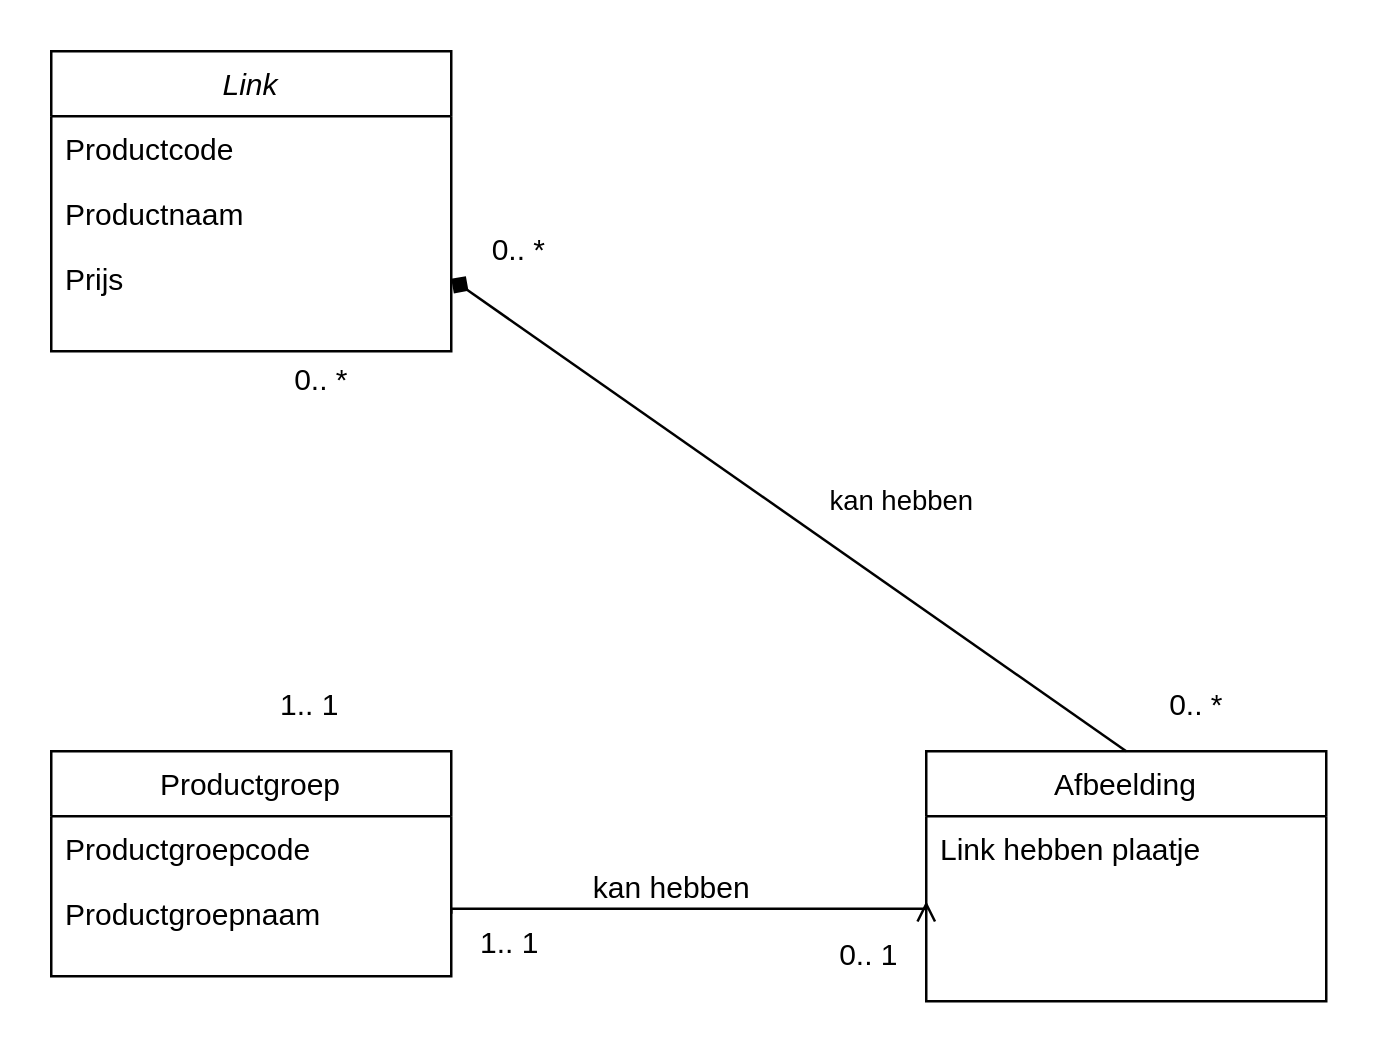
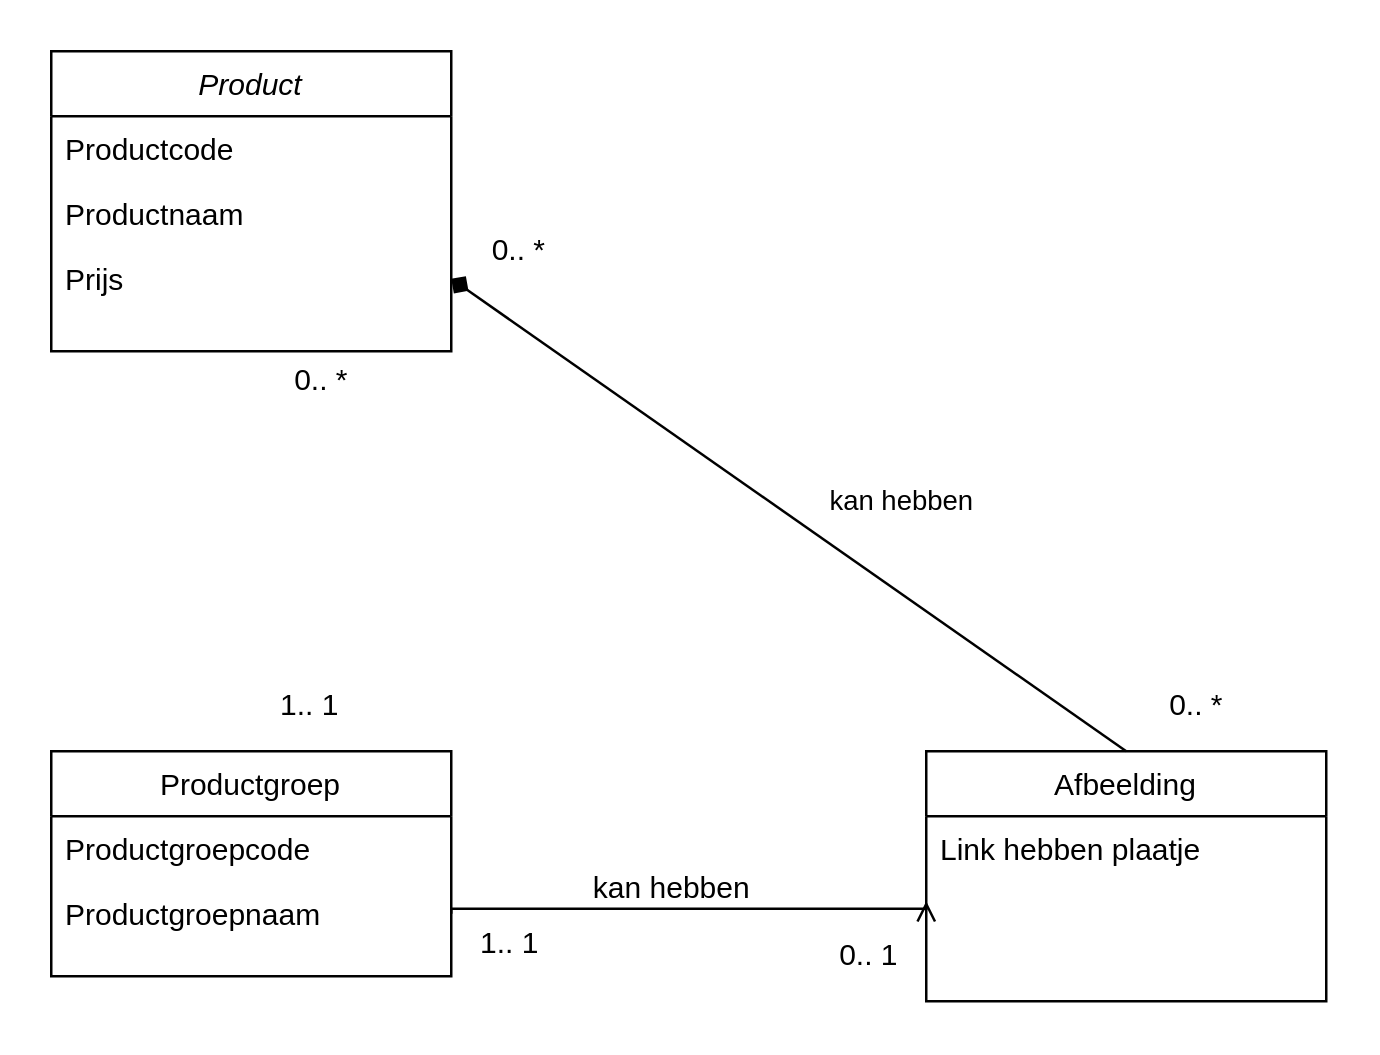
  <mxCell id="0" />
  <mxCell id="1" parent="0" />
- <mxCell id="2" value="Link" style="swimlane;fontStyle=2;align=center;verticalAlign=top;childLayout=stackLayout;horizontal=1;startSize=26;horizontalStack=0;resizeParent=1;resizeLast=0;collapsible=1;marginBottom=0;rounded=0;shadow=0;strokeWidth=1;" vertex="1" parent="1"><mxGeometry x="20" y="20" width="160" height="120" as="geometry"><mxRectangle x="230" y="140" width="160" height="26" as="alternateBounds" /></mxGeometry></mxCell>
+ <mxCell id="2" value="Product" style="swimlane;fontStyle=2;align=center;verticalAlign=top;childLayout=stackLayout;horizontal=1;startSize=26;horizontalStack=0;resizeParent=1;resizeLast=0;collapsible=1;marginBottom=0;rounded=0;shadow=0;strokeWidth=1;" vertex="1" parent="1"><mxGeometry x="20" y="20" width="160" height="120" as="geometry"><mxRectangle x="230" y="140" width="160" height="26" as="alternateBounds" /></mxGeometry></mxCell>
  <mxCell id="3" value="Productcode" style="text;align=left;verticalAlign=top;spacingLeft=4;spacingRight=4;overflow=hidden;rotatable=0;points=[[0,0.5],[1,0.5]];portConstraint=eastwest;" vertex="1" parent="2"><mxGeometry y="26" width="160" height="26" as="geometry" /></mxCell>
  <mxCell id="4" value="Productnaam" style="text;align=left;verticalAlign=top;spacingLeft=4;spacingRight=4;overflow=hidden;rotatable=0;points=[[0,0.5],[1,0.5]];portConstraint=eastwest;rounded=0;shadow=0;html=0;" vertex="1" parent="2"><mxGeometry y="52" width="160" height="26" as="geometry" /></mxCell>
  <mxCell id="5" value="Prijs" style="text;align=left;verticalAlign=top;spacingLeft=4;spacingRight=4;overflow=hidden;rotatable=0;points=[[0,0.5],[1,0.5]];portConstraint=eastwest;rounded=0;shadow=0;html=0;" vertex="1" parent="2"><mxGeometry y="78" width="160" height="26" as="geometry" /></mxCell>
  <mxCell id="6" value="Productgroep" style="swimlane;fontStyle=0;align=center;verticalAlign=top;childLayout=stackLayout;horizontal=1;startSize=26;horizontalStack=0;resizeParent=1;resizeLast=0;collapsible=1;marginBottom=0;rounded=0;shadow=0;strokeWidth=1;" vertex="1" parent="1"><mxGeometry x="20" y="300" width="160" height="90" as="geometry"><mxRectangle x="130" y="380" width="160" height="26" as="alternateBounds" /></mxGeometry></mxCell>
  <mxCell id="7" value="Productgroepcode" style="text;align=left;verticalAlign=top;spacingLeft=4;spacingRight=4;overflow=hidden;rotatable=0;points=[[0,0.5],[1,0.5]];portConstraint=eastwest;" vertex="1" parent="6"><mxGeometry y="26" width="160" height="26" as="geometry" /></mxCell>
  <mxCell id="8" value="Productgroepnaam" style="text;align=left;verticalAlign=top;spacingLeft=4;spacingRight=4;overflow=hidden;rotatable=0;points=[[0,0.5],[1,0.5]];portConstraint=eastwest;rounded=0;shadow=0;html=0;" vertex="1" parent="6"><mxGeometry y="52" width="160" height="26" as="geometry" /></mxCell>
  <mxCell id="9" value="Afbeelding" style="swimlane;fontStyle=0;align=center;verticalAlign=top;childLayout=stackLayout;horizontal=1;startSize=26;horizontalStack=0;resizeParent=1;resizeLast=0;collapsible=1;marginBottom=0;rounded=0;shadow=0;strokeWidth=1;" vertex="1" parent="1"><mxGeometry x="370" y="300" width="160" height="100" as="geometry"><mxRectangle x="550" y="140" width="160" height="26" as="alternateBounds" /></mxGeometry></mxCell>
  <mxCell id="10" value="Link hebben plaatje" style="text;align=left;verticalAlign=top;spacingLeft=4;spacingRight=4;overflow=hidden;rotatable=0;points=[[0,0.5],[1,0.5]];portConstraint=eastwest;" vertex="1" parent="9"><mxGeometry y="26" width="160" height="26" as="geometry" /></mxCell>
  <mxCell id="11" value="" style="endArrow=open;shadow=0;strokeWidth=1;rounded=0;endFill=1;edgeStyle=elbowEdgeStyle;elbow=vertical;exitX=1;exitY=0.5;exitDx=0;exitDy=0;" edge="1" parent="1" source="8"><mxGeometry x="0.5" y="41" relative="1" as="geometry"><mxPoint x="140" y="190" as="sourcePoint" /><mxPoint x="370" y="360" as="targetPoint" /><mxPoint x="-40" y="32" as="offset" /></mxGeometry></mxCell>
  <mxCell id="12" value="1.. 1" style="resizable=0;align=left;verticalAlign=bottom;labelBackgroundColor=none;fontSize=12;" connectable="0" vertex="1" parent="11"><mxGeometry x="-1" relative="1" as="geometry"><mxPoint x="10" y="20" as="offset" /></mxGeometry></mxCell>
  <mxCell id="13" value="0.. 1" style="resizable=0;align=right;verticalAlign=bottom;labelBackgroundColor=none;fontSize=12;" connectable="0" vertex="1" parent="11"><mxGeometry x="1" relative="1" as="geometry"><mxPoint x="-10" y="30" as="offset" /></mxGeometry></mxCell>
  <mxCell id="14" value="kan hebben" style="text;html=1;resizable=0;points=[];;align=center;verticalAlign=middle;labelBackgroundColor=none;rounded=0;shadow=0;strokeWidth=1;fontSize=12;" vertex="1" connectable="0" parent="11"><mxGeometry x="0.5" y="49" relative="1" as="geometry"><mxPoint x="-57" y="40" as="offset" /></mxGeometry></mxCell>
  <mxCell id="15" value="" style="endArrow=diamond;html=1;rounded=0;entryX=1;entryY=0.5;entryDx=0;entryDy=0;exitX=0.5;exitY=0;exitDx=0;exitDy=0;" edge="1" parent="1" source="9" target="5"><mxGeometry width="50" height="50" relative="1" as="geometry"><mxPoint x="220" y="260" as="sourcePoint" /><mxPoint x="270" y="210" as="targetPoint" /></mxGeometry></mxCell>
  <mxCell id="16" value="kan hebben" style="edgeLabel;html=1;align=center;verticalAlign=middle;resizable=0;points=[];" vertex="1" connectable="0" parent="15"><mxGeometry x="-0.31" relative="1" as="geometry"><mxPoint x="3" y="-35" as="offset" /></mxGeometry></mxCell>
  <mxCell id="17" value="0.. *" style="resizable=0;align=right;verticalAlign=bottom;labelBackgroundColor=none;fontSize=12;" connectable="0" vertex="1" parent="1"><mxGeometry x="490" y="290" as="geometry" /></mxCell>
  <mxCell id="18" value="0.. *" style="resizable=0;align=right;verticalAlign=bottom;labelBackgroundColor=none;fontSize=12;" connectable="0" vertex="1" parent="1"><mxGeometry x="500" y="300" as="geometry"><mxPoint x="-281" y="-192" as="offset" /></mxGeometry></mxCell>
  <mxCell id="19" value="0.. *" style="resizable=0;align=right;verticalAlign=bottom;labelBackgroundColor=none;fontSize=12;" connectable="0" vertex="1" parent="1"><mxGeometry x="140" y="160" as="geometry" /></mxCell>
  <mxCell id="20" value="1.. 1" style="resizable=0;align=left;verticalAlign=bottom;labelBackgroundColor=none;fontSize=12;" connectable="0" vertex="1" parent="1"><mxGeometry x="110" y="290" as="geometry" /></mxCell>
